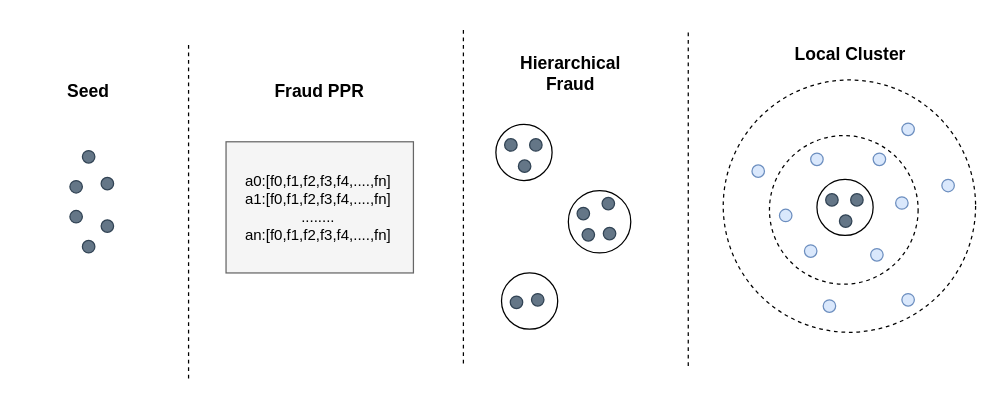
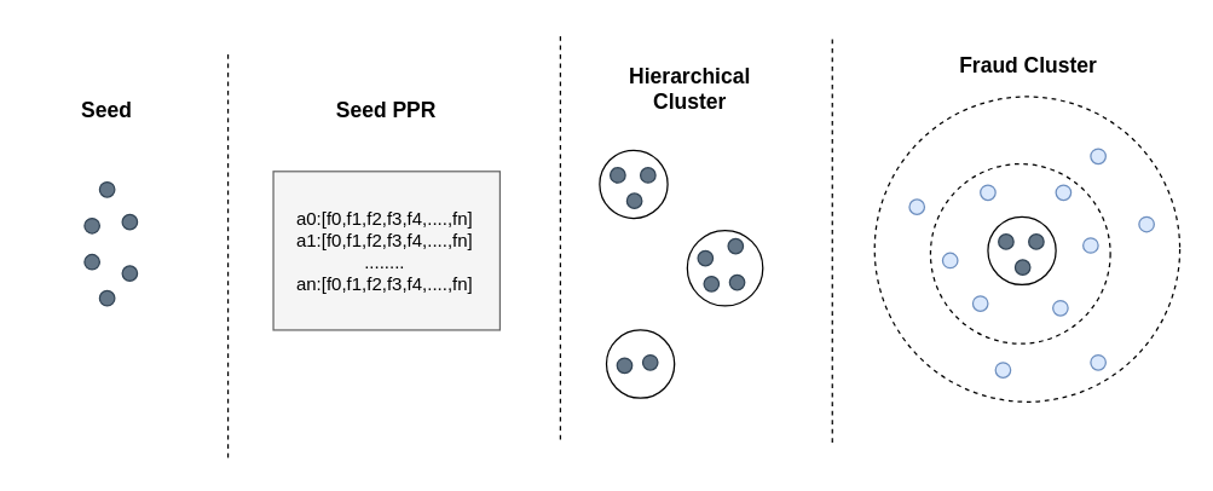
  <mxCell id="0" />
  <mxCell id="1" parent="0" />
  <mxCell id="2" value="" style="rounded=0;whiteSpace=wrap;html=1;fillColor=#f5f5f5;strokeColor=#666666;fontColor=#333333;" vertex="1" parent="1"><mxGeometry x="180" y="113" width="150" height="105" as="geometry" /></mxCell>
  <mxCell id="3" value="a0:[f0,f1,f2,f3,f4,....,fn]&lt;br&gt;a1:[f0,f1,f2,f3,f4,....,fn]&lt;br&gt;........&lt;br&gt;an:[f0,f1,f2,f3,f4,....,fn]" style="text;html=1;strokeColor=none;fillColor=none;align=center;verticalAlign=middle;whiteSpace=wrap;rounded=0;" vertex="1" parent="1"><mxGeometry x="179" y="125.5" width="150" height="80" as="geometry" /></mxCell>
- <mxCell id="4" value="&lt;b&gt;&lt;font style=&quot;font-size: 14px&quot;&gt;Fraud PPR&lt;/font&gt;&lt;/b&gt;" style="text;html=1;strokeColor=none;fillColor=none;align=center;verticalAlign=middle;whiteSpace=wrap;rounded=0;" vertex="1" parent="1"><mxGeometry x="205" y="58" width="100" height="30" as="geometry" /></mxCell>
+ <mxCell id="4" value="&lt;b&gt;&lt;font style=&quot;font-size: 14px&quot;&gt;Seed PPR&lt;/font&gt;&lt;/b&gt;" style="text;html=1;strokeColor=none;fillColor=none;align=center;verticalAlign=middle;whiteSpace=wrap;rounded=0;" vertex="1" parent="1"><mxGeometry x="205" y="58" width="100" height="30" as="geometry" /></mxCell>
  <mxCell id="5" value="" style="endArrow=none;dashed=1;html=1;" edge="1" parent="1"><mxGeometry width="50" height="50" relative="1" as="geometry"><mxPoint x="370" y="290.5" as="sourcePoint" /><mxPoint x="370" y="20.5" as="targetPoint" /></mxGeometry></mxCell>
- <mxCell id="6" value="&lt;span style=&quot;font-size: 14px&quot;&gt;&lt;b&gt;Hierarchical Fraud&lt;/b&gt;&lt;/span&gt;" style="text;html=1;strokeColor=none;fillColor=none;align=center;verticalAlign=middle;whiteSpace=wrap;rounded=0;" vertex="1" parent="1"><mxGeometry x="400.5" y="43" width="110" height="30" as="geometry" /></mxCell>
+ <mxCell id="6" value="&lt;span style=&quot;font-size: 14px&quot;&gt;&lt;b&gt;Hierarchical Cluster&lt;/b&gt;&lt;/span&gt;" style="text;html=1;strokeColor=none;fillColor=none;align=center;verticalAlign=middle;whiteSpace=wrap;rounded=0;" vertex="1" parent="1"><mxGeometry x="400.5" y="43" width="110" height="30" as="geometry" /></mxCell>
  <mxCell id="7" value="" style="endArrow=none;dashed=1;html=1;" edge="1" parent="1"><mxGeometry width="50" height="50" relative="1" as="geometry"><mxPoint x="550" y="292.5" as="sourcePoint" /><mxPoint x="550" y="22.5" as="targetPoint" /></mxGeometry></mxCell>
  <mxCell id="8" value="" style="group" vertex="1" connectable="0" parent="1"><mxGeometry x="396" y="99" width="108" height="164" as="geometry" /></mxCell>
  <mxCell id="9" value="" style="ellipse;whiteSpace=wrap;html=1;aspect=fixed;" vertex="1" parent="8"><mxGeometry x="58" y="53" width="50" height="50" as="geometry" /></mxCell>
  <mxCell id="10" value="" style="ellipse;whiteSpace=wrap;html=1;aspect=fixed;" vertex="1" parent="8"><mxGeometry x="4.5" y="119" width="45" height="45" as="geometry" /></mxCell>
  <mxCell id="11" value="" style="ellipse;whiteSpace=wrap;html=1;fillColor=#647687;strokeColor=#314354;fontColor=#ffffff;" vertex="1" parent="8"><mxGeometry x="11.5" y="137.5" width="10" height="10" as="geometry" /></mxCell>
  <mxCell id="12" value="" style="ellipse;whiteSpace=wrap;html=1;fillColor=#647687;strokeColor=#314354;fontColor=#ffffff;" vertex="1" parent="8"><mxGeometry x="28.5" y="135.5" width="10" height="10" as="geometry" /></mxCell>
  <mxCell id="13" value="" style="ellipse;whiteSpace=wrap;html=1;fillColor=#647687;strokeColor=#314354;fontColor=#ffffff;" vertex="1" parent="8"><mxGeometry x="65" y="66.5" width="10" height="10" as="geometry" /></mxCell>
  <mxCell id="14" value="" style="ellipse;whiteSpace=wrap;html=1;fillColor=#647687;strokeColor=#314354;fontColor=#ffffff;" vertex="1" parent="8"><mxGeometry x="69" y="83.5" width="10" height="10" as="geometry" /></mxCell>
  <mxCell id="15" value="" style="ellipse;whiteSpace=wrap;html=1;fillColor=#647687;strokeColor=#314354;fontColor=#ffffff;" vertex="1" parent="8"><mxGeometry x="85" y="58.5" width="10" height="10" as="geometry" /></mxCell>
  <mxCell id="16" value="" style="ellipse;whiteSpace=wrap;html=1;fillColor=#647687;strokeColor=#314354;fontColor=#ffffff;" vertex="1" parent="8"><mxGeometry x="86" y="82.5" width="10" height="10" as="geometry" /></mxCell>
  <mxCell id="17" value="" style="group" vertex="1" connectable="0" parent="8"><mxGeometry width="45" height="45" as="geometry" /></mxCell>
  <mxCell id="18" value="" style="ellipse;whiteSpace=wrap;html=1;aspect=fixed;" vertex="1" parent="17"><mxGeometry width="45" height="45" as="geometry" /></mxCell>
  <mxCell id="19" value="" style="ellipse;whiteSpace=wrap;html=1;fillColor=#647687;strokeColor=#314354;fontColor=#ffffff;" vertex="1" parent="17"><mxGeometry x="7" y="11.5" width="10" height="10" as="geometry" /></mxCell>
  <mxCell id="20" value="" style="ellipse;whiteSpace=wrap;html=1;fillColor=#647687;strokeColor=#314354;fontColor=#ffffff;" vertex="1" parent="17"><mxGeometry x="18" y="28.5" width="10" height="10" as="geometry" /></mxCell>
  <mxCell id="21" value="" style="ellipse;whiteSpace=wrap;html=1;fillColor=#647687;strokeColor=#314354;fontColor=#ffffff;" vertex="1" parent="17"><mxGeometry x="27" y="11.5" width="10" height="10" as="geometry" /></mxCell>
- <mxCell id="22" value="&lt;span style=&quot;font-size: 14px&quot;&gt;&lt;b&gt;Local Cluster&lt;/b&gt;&lt;/span&gt;" style="text;html=1;strokeColor=none;fillColor=none;align=center;verticalAlign=middle;whiteSpace=wrap;rounded=0;" vertex="1" parent="1"><mxGeometry x="625" y="28" width="110" height="30" as="geometry" /></mxCell>
+ <mxCell id="22" value="&lt;span style=&quot;font-size: 14px&quot;&gt;&lt;b&gt;Fraud Cluster&lt;/b&gt;&lt;/span&gt;" style="text;html=1;strokeColor=none;fillColor=none;align=center;verticalAlign=middle;whiteSpace=wrap;rounded=0;" vertex="1" parent="1"><mxGeometry x="625" y="28" width="110" height="30" as="geometry" /></mxCell>
  <mxCell id="23" value="" style="endArrow=none;dashed=1;html=1;" edge="1" parent="1"><mxGeometry width="50" height="50" relative="1" as="geometry"><mxPoint x="150" y="302.5" as="sourcePoint" /><mxPoint x="150" y="32.5" as="targetPoint" /></mxGeometry></mxCell>
  <mxCell id="24" value="&lt;b&gt;&lt;font style=&quot;font-size: 14px&quot;&gt;Seed&lt;br&gt;&lt;/font&gt;&lt;/b&gt;" style="text;html=1;strokeColor=none;fillColor=none;align=center;verticalAlign=middle;whiteSpace=wrap;rounded=0;" vertex="1" parent="1"><mxGeometry x="20" y="58" width="100" height="30" as="geometry" /></mxCell>
  <mxCell id="25" value="" style="ellipse;whiteSpace=wrap;html=1;fillColor=#647687;strokeColor=#314354;fontColor=#ffffff;" vertex="1" parent="1"><mxGeometry x="65" y="120" width="10" height="10" as="geometry" /></mxCell>
  <mxCell id="26" value="" style="ellipse;whiteSpace=wrap;html=1;fillColor=#647687;strokeColor=#314354;fontColor=#ffffff;" vertex="1" parent="1"><mxGeometry y="175.5" width="10" height="10" as="geometry" x="80" /></mxCell>
  <mxCell id="27" value="" style="ellipse;whiteSpace=wrap;html=1;fillColor=#647687;strokeColor=#314354;fontColor=#ffffff;direction=south;" vertex="1" parent="1"><mxGeometry x="55" y="168" width="10" height="10" as="geometry" /></mxCell>
  <mxCell id="28" value="" style="ellipse;whiteSpace=wrap;html=1;fillColor=#647687;strokeColor=#314354;fontColor=#ffffff;" vertex="1" parent="1"><mxGeometry x="55" y="144" width="10" height="10" as="geometry" /></mxCell>
  <mxCell id="29" value="" style="ellipse;whiteSpace=wrap;html=1;fillColor=#647687;strokeColor=#314354;fontColor=#ffffff;" vertex="1" parent="1"><mxGeometry y="141.5" width="10" height="10" as="geometry" x="80" /></mxCell>
  <mxCell id="30" value="" style="ellipse;whiteSpace=wrap;html=1;fillColor=#647687;strokeColor=#314354;fontColor=#ffffff;" vertex="1" parent="1"><mxGeometry x="65" y="192" width="10" height="10" as="geometry" /></mxCell>
  <mxCell id="31" value="" style="group" vertex="1" connectable="0" parent="1"><mxGeometry x="578" y="63.5" width="202" height="202" as="geometry" /></mxCell>
  <mxCell id="32" value="" style="ellipse;whiteSpace=wrap;html=1;aspect=fixed;dashed=1;" vertex="1" parent="31"><mxGeometry width="202" height="202" as="geometry" /></mxCell>
  <mxCell id="33" value="" style="group" vertex="1" connectable="0" parent="31"><mxGeometry x="75" y="79.5" width="87" height="81" as="geometry" /></mxCell>
  <mxCell id="34" value="" style="ellipse;whiteSpace=wrap;html=1;aspect=fixed;dashed=1;" vertex="1" parent="33"><mxGeometry x="-38" y="-35" width="119" height="119" as="geometry" /></mxCell>
  <mxCell id="35" value="" style="ellipse;whiteSpace=wrap;html=1;aspect=fixed;" vertex="1" parent="33"><mxGeometry width="45" height="45" as="geometry" /></mxCell>
  <mxCell id="36" value="" style="ellipse;whiteSpace=wrap;html=1;fillColor=#647687;strokeColor=#314354;fontColor=#ffffff;" vertex="1" parent="33"><mxGeometry x="7" y="11.5" width="10" height="10" as="geometry" /></mxCell>
  <mxCell id="37" value="" style="ellipse;whiteSpace=wrap;html=1;fillColor=#647687;strokeColor=#314354;fontColor=#ffffff;" vertex="1" parent="33"><mxGeometry x="18" y="28.5" width="10" height="10" as="geometry" /></mxCell>
  <mxCell id="38" value="" style="ellipse;whiteSpace=wrap;html=1;fillColor=#647687;strokeColor=#314354;fontColor=#ffffff;" vertex="1" parent="33"><mxGeometry x="27" y="11.5" width="10" height="10" as="geometry" /></mxCell>
  <mxCell id="39" value="" style="ellipse;whiteSpace=wrap;html=1;fillColor=#dae8fc;strokeColor=#6c8ebf;" vertex="1" parent="31"><mxGeometry x="65" y="132" width="10" height="10" as="geometry" /></mxCell>
  <mxCell id="40" value="" style="ellipse;whiteSpace=wrap;html=1;fillColor=#dae8fc;strokeColor=#6c8ebf;" vertex="1" parent="31"><mxGeometry x="118" y="135" width="10" height="10" as="geometry" /></mxCell>
  <mxCell id="41" value="" style="ellipse;whiteSpace=wrap;html=1;fillColor=#dae8fc;strokeColor=#6c8ebf;" vertex="1" parent="31"><mxGeometry x="138" y="93.5" width="10" height="10" as="geometry" /></mxCell>
  <mxCell id="42" value="" style="ellipse;whiteSpace=wrap;html=1;fillColor=#dae8fc;strokeColor=#6c8ebf;" vertex="1" parent="31"><mxGeometry x="175" y="79.5" width="10" height="10" as="geometry" /></mxCell>
  <mxCell id="43" value="" style="ellipse;whiteSpace=wrap;html=1;fillColor=#dae8fc;strokeColor=#6c8ebf;" vertex="1" parent="31"><mxGeometry x="120" y="58.5" width="10" height="10" as="geometry" /></mxCell>
  <mxCell id="44" value="" style="ellipse;whiteSpace=wrap;html=1;fillColor=#dae8fc;strokeColor=#6c8ebf;" vertex="1" parent="31"><mxGeometry x="70" y="58.5" width="10" height="10" as="geometry" /></mxCell>
  <mxCell id="45" value="" style="ellipse;whiteSpace=wrap;html=1;fillColor=#dae8fc;strokeColor=#6c8ebf;" vertex="1" parent="31"><mxGeometry x="45" y="103.5" width="10" height="10" as="geometry" /></mxCell>
  <mxCell id="46" value="" style="ellipse;whiteSpace=wrap;html=1;fillColor=#dae8fc;strokeColor=#6c8ebf;" vertex="1" parent="31"><mxGeometry x="143" y="171" width="10" height="10" as="geometry" /></mxCell>
  <mxCell id="47" value="" style="ellipse;whiteSpace=wrap;html=1;fillColor=#dae8fc;strokeColor=#6c8ebf;" vertex="1" parent="31"><mxGeometry x="80" y="176" width="10" height="10" as="geometry" /></mxCell>
  <mxCell id="48" value="" style="ellipse;whiteSpace=wrap;html=1;fillColor=#dae8fc;strokeColor=#6c8ebf;" vertex="1" parent="31"><mxGeometry x="143" y="34.5" width="10" height="10" as="geometry" /></mxCell>
  <mxCell id="49" value="" style="ellipse;whiteSpace=wrap;html=1;fillColor=#dae8fc;strokeColor=#6c8ebf;" vertex="1" parent="31"><mxGeometry x="23" y="68" width="10" height="10" as="geometry" /></mxCell>
